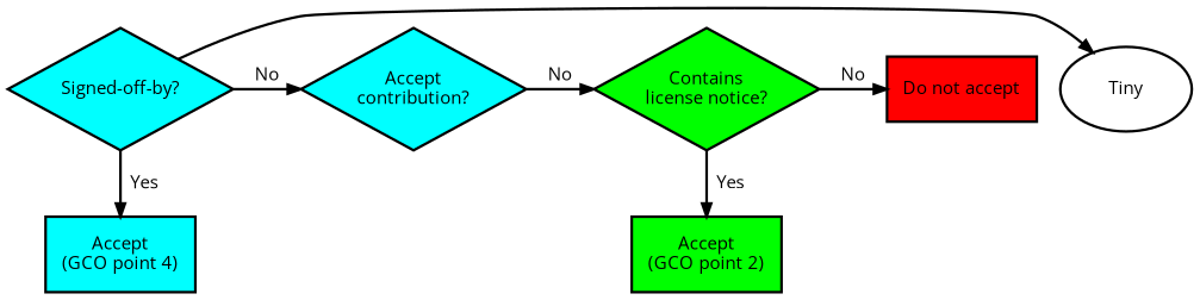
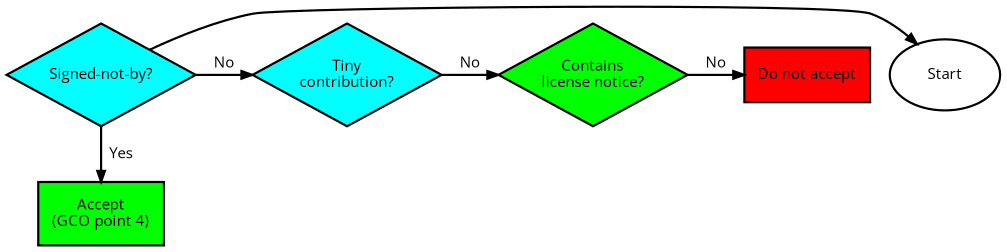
  digraph {
    node [fontname="Open Sans" penwidth=2 fillcolor=lime shape=diamond style=filled]
    edge [fontname="Open Sans" penwidth=2]
-   n1 [height=0.9 label=Tiny width=1.4 fillcolor="" shape="" style=""]
-   n2 [fillcolor=cyan height=1.3 label="Signed-off-by?" width=2.4]
-   n3 [fillcolor=cyan height=1.3 label="Accept\ncontribution?" width=2.4]
+   n1 [height=0.9 label=Start width=1.4 fillcolor="" shape="" style=""]
+   n2 [fillcolor=cyan height=1.3 label="Signed-not-by?" width=2.4]
+   n3 [fillcolor=cyan height=1.3 label="Tiny\ncontribution?" width=2.4]
    n4 [height=1.3 label="Contains\nlicense notice?" width=2.4]
    n5 [fillcolor=red height=0.7 label="Do not accept" shape=rect width=1.6]
-   n6 [fillcolor=cyan height=0.8 label="Accept\n(GCO point 4)" shape=rect width=1.6]
-   n7 [height=0.8 label="Accept\n(GCO point 2)" shape=rect width=1.6]
+   n6 [height=0.8 label="Accept\n(GCO point 4)" shape=rect width=1.6]
    subgraph sub_1 {
      rank=same
      n1
      n2
      n3
      n4
      n5
    }
    n2 -> n1
    n2 -> n3 [label="  No  "]
    n2 -> n6 [label="  Yes  " tailport=s]
    n3 -> n4 [label="  No  "]
    n4 -> n5 [label="  No  "]
-   n4 -> n7 [label="  Yes  " tailport=s]
  }
